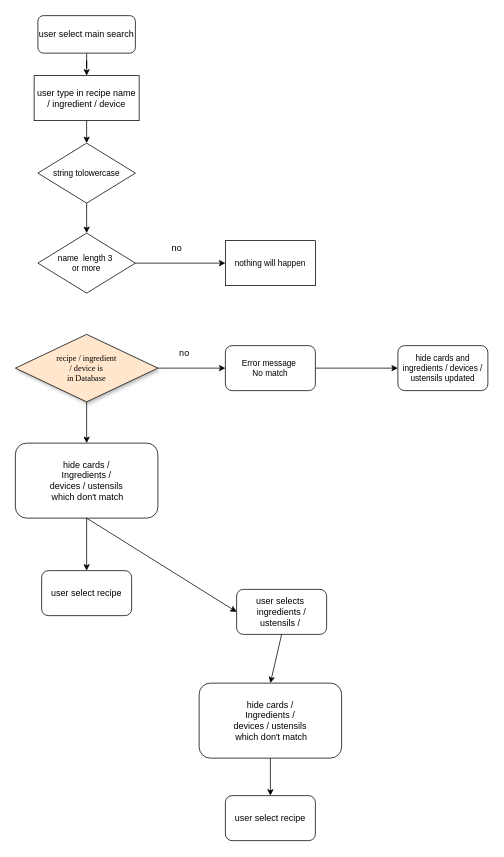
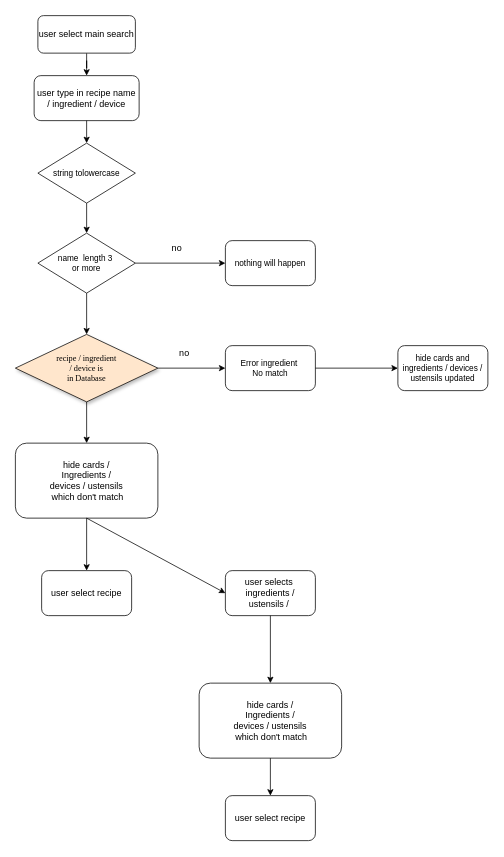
  <mxCell id="0" />
  <mxCell id="1" parent="0" />
  <mxCell id="2" value="" style="edgeStyle=orthogonalEdgeStyle;rounded=0;orthogonalLoop=1;jettySize=auto;html=1;" parent="1" source="3" target="4" edge="1"><mxGeometry relative="1" as="geometry" /></mxCell>
  <mxCell id="3" value="user select main search" style="rounded=1;whiteSpace=wrap;html=1;" parent="1" vertex="1"><mxGeometry x="50" y="20" width="130" height="50" as="geometry" /></mxCell>
- <mxCell id="4" value="user type in recipe name / ingredient / device" style="whiteSpace=wrap;html=1;rounded=0;" parent="1" vertex="1"><mxGeometry x="45" y="100" width="140" height="60" as="geometry" /></mxCell>
- <mxCell id="5" value="Error message&amp;nbsp;&lt;br&gt;No match" style="rounded=1;whiteSpace=wrap;html=1;fontSize=11;" parent="1" vertex="1"><mxGeometry x="300" y="460" width="120" height="60" as="geometry" /></mxCell>
+ <mxCell id="4" value="user type in recipe name / ingredient / device" style="rounded=1;whiteSpace=wrap;html=1;" parent="1" vertex="1"><mxGeometry x="45" y="100" width="140" height="60" as="geometry" /></mxCell>
+ <mxCell id="5" value="Error ingredient&amp;nbsp;&lt;br&gt;No match" style="rounded=1;whiteSpace=wrap;html=1;fontSize=11;" parent="1" vertex="1"><mxGeometry x="300" y="460" width="120" height="60" as="geometry" /></mxCell>
  <mxCell id="6" value="no" style="text;html=1;align=center;verticalAlign=middle;resizable=0;points=[];autosize=1;strokeColor=none;fillColor=none;fontSize=12;" parent="1" vertex="1"><mxGeometry x="230" y="460" width="30" height="20" as="geometry" /></mxCell>
  <mxCell id="7" value="hide cards and ingredients / devices / ustensils updated" style="whiteSpace=wrap;html=1;rounded=1;fontSize=11;" parent="1" vertex="1"><mxGeometry x="530" y="460" width="120" height="60" as="geometry" /></mxCell>
  <mxCell id="8" value="name&amp;nbsp; length 3&amp;nbsp;&lt;br&gt;or more" style="rhombus;whiteSpace=wrap;html=1;fontSize=11;" parent="1" vertex="1"><mxGeometry x="50" y="310" width="130" height="80" as="geometry" /></mxCell>
  <mxCell id="9" value="&lt;font style=&quot;font-size: 11px&quot;&gt;recipe / ingredient &lt;br&gt;/ device is&lt;br&gt;in Database&lt;/font&gt;" style="rhombus;whiteSpace=wrap;html=1;rounded=0;shadow=1;labelBackgroundColor=none;strokeWidth=1;fontFamily=Verdana;fontSize=8;align=center;fillColor=#ffe6cc;" parent="1" vertex="1"><mxGeometry x="20" y="445" width="190" height="90" as="geometry" /></mxCell>
- <mxCell id="10" value="nothing will happen" style="whiteSpace=wrap;html=1;fontSize=11;rounded=0;" parent="1" vertex="1"><mxGeometry x="300" y="320" width="120" height="60" as="geometry" /></mxCell>
+ <mxCell id="10" value="nothing will happen" style="rounded=1;whiteSpace=wrap;html=1;fontSize=11;" parent="1" vertex="1"><mxGeometry x="300" y="320" width="120" height="60" as="geometry" /></mxCell>
  <mxCell id="11" value="" style="endArrow=classic;html=1;rounded=0;fontSize=11;entryX=0;entryY=0.5;entryDx=0;entryDy=0;exitX=1;exitY=0.5;exitDx=0;exitDy=0;" parent="1" target="10" edge="1" source="8"><mxGeometry width="50" height="50" relative="1" as="geometry"><mxPoint x="180" y="220" as="sourcePoint" /><mxPoint x="260" y="160" as="targetPoint" /></mxGeometry></mxCell>
  <mxCell id="12" value="string tolowercase" style="rhombus;whiteSpace=wrap;html=1;fontSize=11;" vertex="1" parent="1"><mxGeometry x="50" y="190" width="130" height="80" as="geometry" /></mxCell>
  <mxCell id="13" value="" style="endArrow=classic;html=1;rounded=0;exitX=0.5;exitY=1;exitDx=0;exitDy=0;entryX=0.5;entryY=0;entryDx=0;entryDy=0;" edge="1" parent="1" source="4" target="12"><mxGeometry width="50" height="50" relative="1" as="geometry"><mxPoint x="420" y="340" as="sourcePoint" /><mxPoint x="470" y="290" as="targetPoint" /></mxGeometry></mxCell>
  <mxCell id="14" value="" style="endArrow=classic;html=1;rounded=0;exitX=0.5;exitY=1;exitDx=0;exitDy=0;entryX=0.5;entryY=0;entryDx=0;entryDy=0;" edge="1" parent="1" source="12" target="8"><mxGeometry width="50" height="50" relative="1" as="geometry"><mxPoint x="420" y="340" as="sourcePoint" /><mxPoint x="470" y="290" as="targetPoint" /></mxGeometry></mxCell>
+ <mxCell id="15" value="" style="endArrow=classic;html=1;rounded=0;exitX=0.5;exitY=1;exitDx=0;exitDy=0;" edge="1" parent="1" source="8" target="9"><mxGeometry width="50" height="50" relative="1" as="geometry"><mxPoint x="420" y="440" as="sourcePoint" /><mxPoint x="470" y="390" as="targetPoint" /></mxGeometry></mxCell>
  <mxCell id="16" value="" style="endArrow=classic;html=1;rounded=0;exitX=1;exitY=0.5;exitDx=0;exitDy=0;" edge="1" parent="1" source="9"><mxGeometry width="50" height="50" relative="1" as="geometry"><mxPoint x="420" y="440" as="sourcePoint" /><mxPoint x="300" y="490" as="targetPoint" /></mxGeometry></mxCell>
  <mxCell id="17" value="" style="endArrow=classic;html=1;rounded=0;exitX=1;exitY=0.5;exitDx=0;exitDy=0;entryX=0;entryY=0.5;entryDx=0;entryDy=0;" edge="1" parent="1" source="5" target="7"><mxGeometry width="50" height="50" relative="1" as="geometry"><mxPoint x="420" y="440" as="sourcePoint" /><mxPoint x="470" y="390" as="targetPoint" /></mxGeometry></mxCell>
  <mxCell id="18" value="no" style="text;html=1;align=center;verticalAlign=middle;resizable=0;points=[];autosize=1;strokeColor=none;fillColor=none;fontSize=12;" vertex="1" parent="1"><mxGeometry x="220" y="320" width="30" height="20" as="geometry" /></mxCell>
  <mxCell id="19" value="hide cards /&lt;br&gt;Ingredients /&lt;br&gt;devices / ustensils&lt;br&gt;&amp;nbsp;which don't match" style="rounded=1;whiteSpace=wrap;html=1;" vertex="1" parent="1"><mxGeometry x="20" y="590" width="190" height="100" as="geometry" /></mxCell>
  <mxCell id="20" value="" style="endArrow=classic;html=1;rounded=0;exitX=0.5;exitY=1;exitDx=0;exitDy=0;entryX=0.5;entryY=0;entryDx=0;entryDy=0;" edge="1" parent="1" source="9" target="19"><mxGeometry width="50" height="50" relative="1" as="geometry"><mxPoint x="420" y="600" as="sourcePoint" /><mxPoint x="470" y="550" as="targetPoint" /></mxGeometry></mxCell>
  <mxCell id="21" value="user select recipe" style="rounded=1;whiteSpace=wrap;html=1;" vertex="1" parent="1"><mxGeometry x="55" y="760" width="120" height="60" as="geometry" /></mxCell>
- <mxCell id="22" value="user selects&amp;nbsp;&lt;br&gt;ingredients /&lt;br&gt;ustensils /&amp;nbsp;" style="rounded=1;whiteSpace=wrap;html=1;" vertex="1" parent="1"><mxGeometry x="315" y="785" width="120" height="60" as="geometry" /></mxCell>
+ <mxCell id="22" value="user selects&amp;nbsp;&lt;br&gt;ingredients /&lt;br&gt;ustensils /&amp;nbsp;" style="rounded=1;whiteSpace=wrap;html=1;" vertex="1" parent="1"><mxGeometry x="300" y="760" width="120" height="60" as="geometry" /></mxCell>
  <mxCell id="23" value="" style="endArrow=classic;html=1;rounded=0;exitX=0.5;exitY=1;exitDx=0;exitDy=0;entryX=0.5;entryY=0;entryDx=0;entryDy=0;" edge="1" parent="1" source="19" target="21"><mxGeometry width="50" height="50" relative="1" as="geometry"><mxPoint x="420" y="690" as="sourcePoint" /><mxPoint x="470" y="640" as="targetPoint" /></mxGeometry></mxCell>
  <mxCell id="24" value="" style="endArrow=classic;html=1;rounded=0;exitX=0.5;exitY=1;exitDx=0;exitDy=0;entryX=0;entryY=0.5;entryDx=0;entryDy=0;" edge="1" parent="1" source="19" target="22"><mxGeometry width="50" height="50" relative="1" as="geometry"><mxPoint x="420" y="690" as="sourcePoint" /><mxPoint x="470" y="640" as="targetPoint" /></mxGeometry></mxCell>
  <mxCell id="25" value="hide cards /&lt;br&gt;Ingredients /&lt;br&gt;devices / ustensils&lt;br&gt;&amp;nbsp;which don't match" style="rounded=1;whiteSpace=wrap;html=1;" vertex="1" parent="1"><mxGeometry x="265" y="910" width="190" height="100" as="geometry" /></mxCell>
  <mxCell id="26" value="" style="endArrow=classic;html=1;rounded=0;exitX=0.5;exitY=1;exitDx=0;exitDy=0;entryX=0.5;entryY=0;entryDx=0;entryDy=0;" edge="1" parent="1" source="22" target="25"><mxGeometry width="50" height="50" relative="1" as="geometry"><mxPoint x="420" y="990" as="sourcePoint" /><mxPoint x="470" y="940" as="targetPoint" /></mxGeometry></mxCell>
  <mxCell id="27" value="user select recipe" style="rounded=1;whiteSpace=wrap;html=1;" vertex="1" parent="1"><mxGeometry x="300" y="1060" width="120" height="60" as="geometry" /></mxCell>
  <mxCell id="28" value="" style="endArrow=classic;html=1;rounded=0;exitX=0.5;exitY=1;exitDx=0;exitDy=0;entryX=0.5;entryY=0;entryDx=0;entryDy=0;" edge="1" parent="1" source="25" target="27"><mxGeometry width="50" height="50" relative="1" as="geometry"><mxPoint x="420" y="990" as="sourcePoint" /><mxPoint x="470" y="940" as="targetPoint" /></mxGeometry></mxCell>
